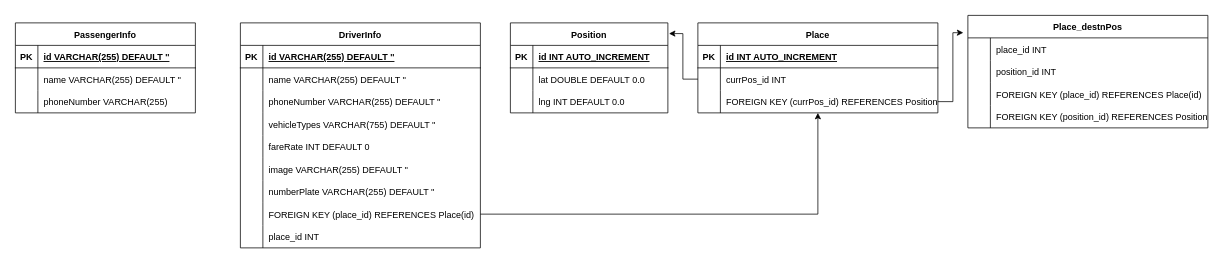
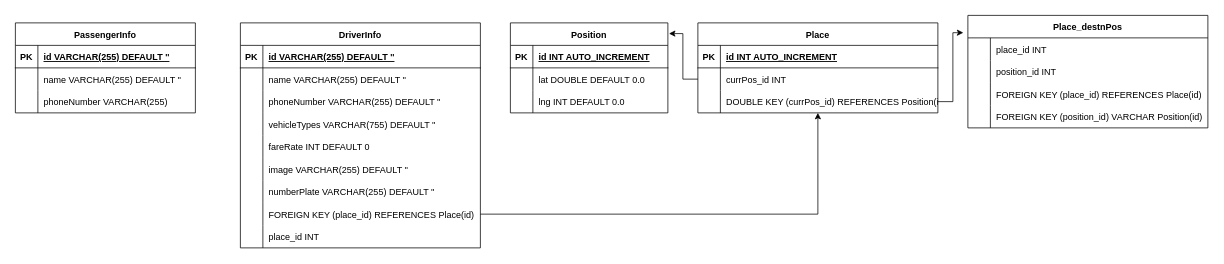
  <mxCell id="0" />
  <mxCell id="1" parent="0" />
  <mxCell id="2" value="PassengerInfo" style="shape=table;startSize=30;container=1;collapsible=1;childLayout=tableLayout;fixedRows=1;rowLines=0;fontStyle=1;align=center;resizeLast=1;" vertex="1" parent="1"><mxGeometry x="20" y="30" width="240" height="120" as="geometry" /></mxCell>
  <mxCell id="3" value="" style="shape=tableRow;horizontal=0;startSize=0;swimlaneHead=0;swimlaneBody=0;fillColor=none;collapsible=0;dropTarget=0;points=[[0,0.5],[1,0.5]];portConstraint=eastwest;strokeColor=inherit;top=0;left=0;right=0;bottom=1;" vertex="1" parent="2"><mxGeometry y="30" width="240" height="30" as="geometry" /></mxCell>
  <mxCell id="4" value="PK" style="shape=partialRectangle;overflow=hidden;connectable=0;fillColor=none;strokeColor=inherit;top=0;left=0;bottom=0;right=0;fontStyle=1;" vertex="1" parent="3"><mxGeometry width="30" height="30" as="geometry"><mxRectangle width="30" height="30" as="alternateBounds" /></mxGeometry></mxCell>
  <mxCell id="5" value="id VARCHAR(255) DEFAULT ''" style="shape=partialRectangle;overflow=hidden;connectable=0;fillColor=none;align=left;strokeColor=inherit;top=0;left=0;bottom=0;right=0;spacingLeft=6;fontStyle=5;" vertex="1" parent="3"><mxGeometry x="30" width="210" height="30" as="geometry"><mxRectangle width="210" height="30" as="alternateBounds" /></mxGeometry></mxCell>
  <mxCell id="6" value="" style="shape=tableRow;horizontal=0;startSize=0;swimlaneHead=0;swimlaneBody=0;fillColor=none;collapsible=0;dropTarget=0;points=[[0,0.5],[1,0.5]];portConstraint=eastwest;strokeColor=inherit;top=0;left=0;right=0;bottom=0;" vertex="1" parent="2"><mxGeometry y="60" width="240" height="30" as="geometry" /></mxCell>
  <mxCell id="7" value="" style="shape=partialRectangle;overflow=hidden;connectable=0;fillColor=none;strokeColor=inherit;top=0;left=0;bottom=0;right=0;" vertex="1" parent="6"><mxGeometry width="30" height="30" as="geometry"><mxRectangle width="30" height="30" as="alternateBounds" /></mxGeometry></mxCell>
  <mxCell id="8" value="name VARCHAR(255) DEFAULT ''" style="shape=partialRectangle;overflow=hidden;connectable=0;fillColor=none;align=left;strokeColor=inherit;top=0;left=0;bottom=0;right=0;spacingLeft=6;" vertex="1" parent="6"><mxGeometry x="30" width="210" height="30" as="geometry"><mxRectangle width="210" height="30" as="alternateBounds" /></mxGeometry></mxCell>
  <mxCell id="9" value="" style="shape=tableRow;horizontal=0;startSize=0;swimlaneHead=0;swimlaneBody=0;fillColor=none;collapsible=0;dropTarget=0;points=[[0,0.5],[1,0.5]];portConstraint=eastwest;strokeColor=inherit;top=0;left=0;right=0;bottom=0;" vertex="1" parent="2"><mxGeometry y="90" width="240" height="30" as="geometry" /></mxCell>
  <mxCell id="10" value="" style="shape=partialRectangle;overflow=hidden;connectable=0;fillColor=none;strokeColor=inherit;top=0;left=0;bottom=0;right=0;" vertex="1" parent="9"><mxGeometry width="30" height="30" as="geometry"><mxRectangle width="30" height="30" as="alternateBounds" /></mxGeometry></mxCell>
  <mxCell id="11" value="phoneNumber VARCHAR(255)" style="shape=partialRectangle;overflow=hidden;connectable=0;fillColor=none;align=left;strokeColor=inherit;top=0;left=0;bottom=0;right=0;spacingLeft=6;" vertex="1" parent="9"><mxGeometry x="30" width="210" height="30" as="geometry"><mxRectangle width="210" height="30" as="alternateBounds" /></mxGeometry></mxCell>
  <mxCell id="12" value="DriverInfo" style="shape=table;startSize=30;container=1;collapsible=1;childLayout=tableLayout;fixedRows=1;rowLines=0;fontStyle=1;align=center;resizeLast=1;" vertex="1" parent="1"><mxGeometry x="320" y="30" width="320" height="300" as="geometry" /></mxCell>
  <mxCell id="13" value="" style="shape=tableRow;horizontal=0;startSize=0;swimlaneHead=0;swimlaneBody=0;fillColor=none;collapsible=0;dropTarget=0;points=[[0,0.5],[1,0.5]];portConstraint=eastwest;strokeColor=inherit;top=0;left=0;right=0;bottom=1;" vertex="1" parent="12"><mxGeometry y="30" width="320" height="30" as="geometry" /></mxCell>
  <mxCell id="14" value="PK" style="shape=partialRectangle;overflow=hidden;connectable=0;fillColor=none;strokeColor=inherit;top=0;left=0;bottom=0;right=0;fontStyle=1;" vertex="1" parent="13"><mxGeometry width="30" height="30" as="geometry"><mxRectangle width="30" height="30" as="alternateBounds" /></mxGeometry></mxCell>
  <mxCell id="15" value="id VARCHAR(255) DEFAULT ''" style="shape=partialRectangle;overflow=hidden;connectable=0;fillColor=none;align=left;strokeColor=inherit;top=0;left=0;bottom=0;right=0;spacingLeft=6;fontStyle=5;" vertex="1" parent="13"><mxGeometry x="30" width="290" height="30" as="geometry"><mxRectangle width="290" height="30" as="alternateBounds" /></mxGeometry></mxCell>
  <mxCell id="16" value="" style="shape=tableRow;horizontal=0;startSize=0;swimlaneHead=0;swimlaneBody=0;fillColor=none;collapsible=0;dropTarget=0;points=[[0,0.5],[1,0.5]];portConstraint=eastwest;strokeColor=inherit;top=0;left=0;right=0;bottom=0;" vertex="1" parent="12"><mxGeometry y="60" width="320" height="30" as="geometry" /></mxCell>
  <mxCell id="17" value="" style="shape=partialRectangle;overflow=hidden;connectable=0;fillColor=none;strokeColor=inherit;top=0;left=0;bottom=0;right=0;" vertex="1" parent="16"><mxGeometry width="30" height="30" as="geometry"><mxRectangle width="30" height="30" as="alternateBounds" /></mxGeometry></mxCell>
  <mxCell id="18" value="name VARCHAR(255) DEFAULT ''" style="shape=partialRectangle;overflow=hidden;connectable=0;fillColor=none;align=left;strokeColor=inherit;top=0;left=0;bottom=0;right=0;spacingLeft=6;" vertex="1" parent="16"><mxGeometry x="30" width="290" height="30" as="geometry"><mxRectangle width="290" height="30" as="alternateBounds" /></mxGeometry></mxCell>
  <mxCell id="19" value="" style="shape=tableRow;horizontal=0;startSize=0;swimlaneHead=0;swimlaneBody=0;fillColor=none;collapsible=0;dropTarget=0;points=[[0,0.5],[1,0.5]];portConstraint=eastwest;strokeColor=inherit;top=0;left=0;right=0;bottom=0;" vertex="1" parent="12"><mxGeometry y="90" width="320" height="30" as="geometry" /></mxCell>
  <mxCell id="20" value="" style="shape=partialRectangle;overflow=hidden;connectable=0;fillColor=none;strokeColor=inherit;top=0;left=0;bottom=0;right=0;" vertex="1" parent="19"><mxGeometry width="30" height="30" as="geometry"><mxRectangle width="30" height="30" as="alternateBounds" /></mxGeometry></mxCell>
  <mxCell id="21" value="phoneNumber VARCHAR(255) DEFAULT ''" style="shape=partialRectangle;overflow=hidden;connectable=0;fillColor=none;align=left;strokeColor=inherit;top=0;left=0;bottom=0;right=0;spacingLeft=6;" vertex="1" parent="19"><mxGeometry x="30" width="290" height="30" as="geometry"><mxRectangle width="290" height="30" as="alternateBounds" /></mxGeometry></mxCell>
  <mxCell id="22" value="" style="shape=tableRow;horizontal=0;startSize=0;swimlaneHead=0;swimlaneBody=0;fillColor=none;collapsible=0;dropTarget=0;points=[[0,0.5],[1,0.5]];portConstraint=eastwest;strokeColor=inherit;top=0;left=0;right=0;bottom=0;" vertex="1" parent="12"><mxGeometry y="120" width="320" height="30" as="geometry" /></mxCell>
  <mxCell id="23" value="" style="shape=partialRectangle;overflow=hidden;connectable=0;fillColor=none;strokeColor=inherit;top=0;left=0;bottom=0;right=0;" vertex="1" parent="22"><mxGeometry width="30" height="30" as="geometry"><mxRectangle width="30" height="30" as="alternateBounds" /></mxGeometry></mxCell>
  <mxCell id="24" value="vehicleTypes VARCHAR(755) DEFAULT ''" style="shape=partialRectangle;overflow=hidden;connectable=0;fillColor=none;align=left;strokeColor=inherit;top=0;left=0;bottom=0;right=0;spacingLeft=6;" vertex="1" parent="22"><mxGeometry x="30" width="290" height="30" as="geometry"><mxRectangle width="290" height="30" as="alternateBounds" /></mxGeometry></mxCell>
  <mxCell id="25" value="" style="shape=tableRow;horizontal=0;startSize=0;swimlaneHead=0;swimlaneBody=0;fillColor=none;collapsible=0;dropTarget=0;points=[[0,0.5],[1,0.5]];portConstraint=eastwest;strokeColor=inherit;top=0;left=0;right=0;bottom=0;" vertex="1" parent="12"><mxGeometry y="150" width="320" height="30" as="geometry" /></mxCell>
  <mxCell id="26" value="" style="shape=partialRectangle;overflow=hidden;connectable=0;fillColor=none;strokeColor=inherit;top=0;left=0;bottom=0;right=0;" vertex="1" parent="25"><mxGeometry width="30" height="30" as="geometry"><mxRectangle width="30" height="30" as="alternateBounds" /></mxGeometry></mxCell>
  <mxCell id="27" value="fareRate INT DEFAULT 0" style="shape=partialRectangle;overflow=hidden;connectable=0;fillColor=none;align=left;strokeColor=inherit;top=0;left=0;bottom=0;right=0;spacingLeft=6;" vertex="1" parent="25"><mxGeometry x="30" width="290" height="30" as="geometry"><mxRectangle width="290" height="30" as="alternateBounds" /></mxGeometry></mxCell>
  <mxCell id="28" value="" style="shape=tableRow;horizontal=0;startSize=0;swimlaneHead=0;swimlaneBody=0;fillColor=none;collapsible=0;dropTarget=0;points=[[0,0.5],[1,0.5]];portConstraint=eastwest;strokeColor=inherit;top=0;left=0;right=0;bottom=0;" vertex="1" parent="12"><mxGeometry y="180" width="320" height="30" as="geometry" /></mxCell>
  <mxCell id="29" value="" style="shape=partialRectangle;overflow=hidden;connectable=0;fillColor=none;strokeColor=inherit;top=0;left=0;bottom=0;right=0;" vertex="1" parent="28"><mxGeometry width="30" height="30" as="geometry"><mxRectangle width="30" height="30" as="alternateBounds" /></mxGeometry></mxCell>
  <mxCell id="30" value="image VARCHAR(255) DEFAULT ''" style="shape=partialRectangle;overflow=hidden;connectable=0;fillColor=none;align=left;strokeColor=inherit;top=0;left=0;bottom=0;right=0;spacingLeft=6;" vertex="1" parent="28"><mxGeometry x="30" width="290" height="30" as="geometry"><mxRectangle width="290" height="30" as="alternateBounds" /></mxGeometry></mxCell>
  <mxCell id="31" value="" style="shape=tableRow;horizontal=0;startSize=0;swimlaneHead=0;swimlaneBody=0;fillColor=none;collapsible=0;dropTarget=0;points=[[0,0.5],[1,0.5]];portConstraint=eastwest;strokeColor=inherit;top=0;left=0;right=0;bottom=0;" vertex="1" parent="12"><mxGeometry y="210" width="320" height="30" as="geometry" /></mxCell>
  <mxCell id="32" value="" style="shape=partialRectangle;overflow=hidden;connectable=0;fillColor=none;strokeColor=inherit;top=0;left=0;bottom=0;right=0;" vertex="1" parent="31"><mxGeometry width="30" height="30" as="geometry"><mxRectangle width="30" height="30" as="alternateBounds" /></mxGeometry></mxCell>
  <mxCell id="33" value="numberPlate VARCHAR(255) DEFAULT ''" style="shape=partialRectangle;overflow=hidden;connectable=0;fillColor=none;align=left;strokeColor=inherit;top=0;left=0;bottom=0;right=0;spacingLeft=6;" vertex="1" parent="31"><mxGeometry x="30" width="290" height="30" as="geometry"><mxRectangle width="290" height="30" as="alternateBounds" /></mxGeometry></mxCell>
  <mxCell id="34" value="" style="shape=tableRow;horizontal=0;startSize=0;swimlaneHead=0;swimlaneBody=0;fillColor=none;collapsible=0;dropTarget=0;points=[[0,0.5],[1,0.5]];portConstraint=eastwest;strokeColor=inherit;top=0;left=0;right=0;bottom=0;" vertex="1" parent="12"><mxGeometry y="240" width="320" height="30" as="geometry" /></mxCell>
  <mxCell id="35" value="" style="shape=partialRectangle;overflow=hidden;connectable=0;fillColor=none;strokeColor=inherit;top=0;left=0;bottom=0;right=0;" vertex="1" parent="34"><mxGeometry width="30" height="30" as="geometry"><mxRectangle width="30" height="30" as="alternateBounds" /></mxGeometry></mxCell>
  <mxCell id="36" value="FOREIGN KEY (place_id) REFERENCES Place(id)" style="shape=partialRectangle;overflow=hidden;connectable=0;fillColor=none;align=left;strokeColor=inherit;top=0;left=0;bottom=0;right=0;spacingLeft=6;" vertex="1" parent="34"><mxGeometry x="30" width="290" height="30" as="geometry"><mxRectangle width="290" height="30" as="alternateBounds" /></mxGeometry></mxCell>
  <mxCell id="37" value="" style="shape=tableRow;horizontal=0;startSize=0;swimlaneHead=0;swimlaneBody=0;fillColor=none;collapsible=0;dropTarget=0;points=[[0,0.5],[1,0.5]];portConstraint=eastwest;strokeColor=inherit;top=0;left=0;right=0;bottom=0;" vertex="1" parent="12"><mxGeometry y="270" width="320" height="30" as="geometry" /></mxCell>
  <mxCell id="38" value="" style="shape=partialRectangle;overflow=hidden;connectable=0;fillColor=none;strokeColor=inherit;top=0;left=0;bottom=0;right=0;" vertex="1" parent="37"><mxGeometry width="30" height="30" as="geometry"><mxRectangle width="30" height="30" as="alternateBounds" /></mxGeometry></mxCell>
  <mxCell id="39" value="place_id INT" style="shape=partialRectangle;overflow=hidden;connectable=0;fillColor=none;align=left;strokeColor=inherit;top=0;left=0;bottom=0;right=0;spacingLeft=6;" vertex="1" parent="37"><mxGeometry x="30" width="290" height="30" as="geometry"><mxRectangle width="290" height="30" as="alternateBounds" /></mxGeometry></mxCell>
  <mxCell id="40" value="Position" style="shape=table;startSize=30;container=1;collapsible=1;childLayout=tableLayout;fixedRows=1;rowLines=0;fontStyle=1;align=center;resizeLast=1;" vertex="1" parent="1"><mxGeometry x="680" y="30" width="210" height="120" as="geometry" /></mxCell>
  <mxCell id="41" value="" style="shape=tableRow;horizontal=0;startSize=0;swimlaneHead=0;swimlaneBody=0;fillColor=none;collapsible=0;dropTarget=0;points=[[0,0.5],[1,0.5]];portConstraint=eastwest;strokeColor=inherit;top=0;left=0;right=0;bottom=1;" vertex="1" parent="40"><mxGeometry y="30" width="210" height="30" as="geometry" /></mxCell>
  <mxCell id="42" value="PK" style="shape=partialRectangle;overflow=hidden;connectable=0;fillColor=none;strokeColor=inherit;top=0;left=0;bottom=0;right=0;fontStyle=1;" vertex="1" parent="41"><mxGeometry width="30" height="30" as="geometry"><mxRectangle width="30" height="30" as="alternateBounds" /></mxGeometry></mxCell>
  <mxCell id="43" value="id INT AUTO_INCREMENT" style="shape=partialRectangle;overflow=hidden;connectable=0;fillColor=none;align=left;strokeColor=inherit;top=0;left=0;bottom=0;right=0;spacingLeft=6;fontStyle=5;" vertex="1" parent="41"><mxGeometry x="30" width="180" height="30" as="geometry"><mxRectangle width="180" height="30" as="alternateBounds" /></mxGeometry></mxCell>
  <mxCell id="44" value="" style="shape=tableRow;horizontal=0;startSize=0;swimlaneHead=0;swimlaneBody=0;fillColor=none;collapsible=0;dropTarget=0;points=[[0,0.5],[1,0.5]];portConstraint=eastwest;strokeColor=inherit;top=0;left=0;right=0;bottom=0;" vertex="1" parent="40"><mxGeometry y="60" width="210" height="30" as="geometry" /></mxCell>
  <mxCell id="45" value="" style="shape=partialRectangle;overflow=hidden;connectable=0;fillColor=none;strokeColor=inherit;top=0;left=0;bottom=0;right=0;" vertex="1" parent="44"><mxGeometry width="30" height="30" as="geometry"><mxRectangle width="30" height="30" as="alternateBounds" /></mxGeometry></mxCell>
  <mxCell id="46" value="lat DOUBLE DEFAULT 0.0" style="shape=partialRectangle;overflow=hidden;connectable=0;fillColor=none;align=left;strokeColor=inherit;top=0;left=0;bottom=0;right=0;spacingLeft=6;" vertex="1" parent="44"><mxGeometry x="30" width="180" height="30" as="geometry"><mxRectangle width="180" height="30" as="alternateBounds" /></mxGeometry></mxCell>
  <mxCell id="47" value="" style="shape=tableRow;horizontal=0;startSize=0;swimlaneHead=0;swimlaneBody=0;fillColor=none;collapsible=0;dropTarget=0;points=[[0,0.5],[1,0.5]];portConstraint=eastwest;strokeColor=inherit;top=0;left=0;right=0;bottom=0;" vertex="1" parent="40"><mxGeometry y="90" width="210" height="30" as="geometry" /></mxCell>
  <mxCell id="48" value="" style="shape=partialRectangle;overflow=hidden;connectable=0;fillColor=none;strokeColor=inherit;top=0;left=0;bottom=0;right=0;" vertex="1" parent="47"><mxGeometry width="30" height="30" as="geometry"><mxRectangle width="30" height="30" as="alternateBounds" /></mxGeometry></mxCell>
  <mxCell id="49" value="lng INT DEFAULT 0.0" style="shape=partialRectangle;overflow=hidden;connectable=0;fillColor=none;align=left;strokeColor=inherit;top=0;left=0;bottom=0;right=0;spacingLeft=6;" vertex="1" parent="47"><mxGeometry x="30" width="180" height="30" as="geometry"><mxRectangle width="180" height="30" as="alternateBounds" /></mxGeometry></mxCell>
  <mxCell id="50" value="Place" style="shape=table;startSize=30;container=1;collapsible=1;childLayout=tableLayout;fixedRows=1;rowLines=0;fontStyle=1;align=center;resizeLast=1;" vertex="1" parent="1"><mxGeometry x="930" y="30" width="320" height="120" as="geometry" /></mxCell>
  <mxCell id="51" value="" style="shape=tableRow;horizontal=0;startSize=0;swimlaneHead=0;swimlaneBody=0;fillColor=none;collapsible=0;dropTarget=0;points=[[0,0.5],[1,0.5]];portConstraint=eastwest;strokeColor=inherit;top=0;left=0;right=0;bottom=1;" vertex="1" parent="50"><mxGeometry y="30" width="320" height="30" as="geometry" /></mxCell>
  <mxCell id="52" value="PK" style="shape=partialRectangle;overflow=hidden;connectable=0;fillColor=none;strokeColor=inherit;top=0;left=0;bottom=0;right=0;fontStyle=1;" vertex="1" parent="51"><mxGeometry width="30" height="30" as="geometry"><mxRectangle width="30" height="30" as="alternateBounds" /></mxGeometry></mxCell>
  <mxCell id="53" value="id INT AUTO_INCREMENT" style="shape=partialRectangle;overflow=hidden;connectable=0;fillColor=none;align=left;strokeColor=inherit;top=0;left=0;bottom=0;right=0;spacingLeft=6;fontStyle=5;" vertex="1" parent="51"><mxGeometry x="30" width="290" height="30" as="geometry"><mxRectangle width="290" height="30" as="alternateBounds" /></mxGeometry></mxCell>
  <mxCell id="54" value="" style="shape=tableRow;horizontal=0;startSize=0;swimlaneHead=0;swimlaneBody=0;fillColor=none;collapsible=0;dropTarget=0;points=[[0,0.5],[1,0.5]];portConstraint=eastwest;strokeColor=inherit;top=0;left=0;right=0;bottom=0;" vertex="1" parent="50"><mxGeometry y="60" width="320" height="30" as="geometry" /></mxCell>
  <mxCell id="55" value="" style="shape=partialRectangle;overflow=hidden;connectable=0;fillColor=none;strokeColor=inherit;top=0;left=0;bottom=0;right=0;" vertex="1" parent="54"><mxGeometry width="30" height="30" as="geometry"><mxRectangle width="30" height="30" as="alternateBounds" /></mxGeometry></mxCell>
  <mxCell id="56" value="currPos_id INT" style="shape=partialRectangle;overflow=hidden;connectable=0;fillColor=none;align=left;strokeColor=inherit;top=0;left=0;bottom=0;right=0;spacingLeft=6;" vertex="1" parent="54"><mxGeometry x="30" width="290" height="30" as="geometry"><mxRectangle width="290" height="30" as="alternateBounds" /></mxGeometry></mxCell>
  <mxCell id="57" value="" style="shape=tableRow;horizontal=0;startSize=0;swimlaneHead=0;swimlaneBody=0;fillColor=none;collapsible=0;dropTarget=0;points=[[0,0.5],[1,0.5]];portConstraint=eastwest;strokeColor=inherit;top=0;left=0;right=0;bottom=0;" vertex="1" parent="50"><mxGeometry y="90" width="320" height="30" as="geometry" /></mxCell>
  <mxCell id="58" value="" style="shape=partialRectangle;overflow=hidden;connectable=0;fillColor=none;strokeColor=inherit;top=0;left=0;bottom=0;right=0;" vertex="1" parent="57"><mxGeometry width="30" height="30" as="geometry"><mxRectangle width="30" height="30" as="alternateBounds" /></mxGeometry></mxCell>
- <mxCell id="59" value="FOREIGN KEY (currPos_id) REFERENCES Position(id)" style="shape=partialRectangle;overflow=hidden;connectable=0;fillColor=none;align=left;strokeColor=inherit;top=0;left=0;bottom=0;right=0;spacingLeft=6;" vertex="1" parent="57"><mxGeometry x="30" width="290" height="30" as="geometry"><mxRectangle width="290" height="30" as="alternateBounds" /></mxGeometry></mxCell>
+ <mxCell id="59" value="DOUBLE KEY (currPos_id) REFERENCES Position(id)" style="shape=partialRectangle;overflow=hidden;connectable=0;fillColor=none;align=left;strokeColor=inherit;top=0;left=0;bottom=0;right=0;spacingLeft=6;" vertex="1" parent="57"><mxGeometry x="30" width="290" height="30" as="geometry"><mxRectangle width="290" height="30" as="alternateBounds" /></mxGeometry></mxCell>
  <mxCell id="60" value="Place_destnPos" style="shape=table;startSize=30;container=1;collapsible=1;childLayout=tableLayout;fixedRows=1;rowLines=0;fontStyle=1;align=center;resizeLast=1;" vertex="1" parent="1"><mxGeometry x="1290" y="20" width="320" height="150" as="geometry" /></mxCell>
  <mxCell id="61" value="" style="shape=tableRow;horizontal=0;startSize=0;swimlaneHead=0;swimlaneBody=0;fillColor=none;collapsible=0;dropTarget=0;points=[[0,0.5],[1,0.5]];portConstraint=eastwest;strokeColor=inherit;top=0;left=0;right=0;bottom=0;" vertex="1" parent="60"><mxGeometry y="30" width="320" height="30" as="geometry" /></mxCell>
  <mxCell id="62" value="" style="shape=partialRectangle;overflow=hidden;connectable=0;fillColor=none;strokeColor=inherit;top=0;left=0;bottom=0;right=0;" vertex="1" parent="61"><mxGeometry width="30" height="30" as="geometry"><mxRectangle width="30" height="30" as="alternateBounds" /></mxGeometry></mxCell>
  <mxCell id="63" value="place_id INT" style="shape=partialRectangle;overflow=hidden;connectable=0;fillColor=none;align=left;strokeColor=inherit;top=0;left=0;bottom=0;right=0;spacingLeft=6;" vertex="1" parent="61"><mxGeometry x="30" width="290" height="30" as="geometry"><mxRectangle width="290" height="30" as="alternateBounds" /></mxGeometry></mxCell>
  <mxCell id="64" value="" style="shape=tableRow;horizontal=0;startSize=0;swimlaneHead=0;swimlaneBody=0;fillColor=none;collapsible=0;dropTarget=0;points=[[0,0.5],[1,0.5]];portConstraint=eastwest;strokeColor=inherit;top=0;left=0;right=0;bottom=0;" vertex="1" parent="60"><mxGeometry y="60" width="320" height="30" as="geometry" /></mxCell>
  <mxCell id="65" value="" style="shape=partialRectangle;overflow=hidden;connectable=0;fillColor=none;strokeColor=inherit;top=0;left=0;bottom=0;right=0;" vertex="1" parent="64"><mxGeometry width="30" height="30" as="geometry"><mxRectangle width="30" height="30" as="alternateBounds" /></mxGeometry></mxCell>
  <mxCell id="66" value="position_id INT" style="shape=partialRectangle;overflow=hidden;connectable=0;fillColor=none;align=left;strokeColor=inherit;top=0;left=0;bottom=0;right=0;spacingLeft=6;" vertex="1" parent="64"><mxGeometry x="30" width="290" height="30" as="geometry"><mxRectangle width="290" height="30" as="alternateBounds" /></mxGeometry></mxCell>
  <mxCell id="67" value="" style="shape=tableRow;horizontal=0;startSize=0;swimlaneHead=0;swimlaneBody=0;fillColor=none;collapsible=0;dropTarget=0;points=[[0,0.5],[1,0.5]];portConstraint=eastwest;strokeColor=inherit;top=0;left=0;right=0;bottom=0;" vertex="1" parent="60"><mxGeometry y="90" width="320" height="30" as="geometry" /></mxCell>
  <mxCell id="68" value="" style="shape=partialRectangle;overflow=hidden;connectable=0;fillColor=none;strokeColor=inherit;top=0;left=0;bottom=0;right=0;" vertex="1" parent="67"><mxGeometry width="30" height="30" as="geometry"><mxRectangle width="30" height="30" as="alternateBounds" /></mxGeometry></mxCell>
  <mxCell id="69" value="FOREIGN KEY (place_id) REFERENCES Place(id)" style="shape=partialRectangle;overflow=hidden;connectable=0;fillColor=none;align=left;strokeColor=inherit;top=0;left=0;bottom=0;right=0;spacingLeft=6;" vertex="1" parent="67"><mxGeometry x="30" width="290" height="30" as="geometry"><mxRectangle width="290" height="30" as="alternateBounds" /></mxGeometry></mxCell>
  <mxCell id="70" value="" style="shape=tableRow;horizontal=0;startSize=0;swimlaneHead=0;swimlaneBody=0;fillColor=none;collapsible=0;dropTarget=0;points=[[0,0.5],[1,0.5]];portConstraint=eastwest;strokeColor=inherit;top=0;left=0;right=0;bottom=0;" vertex="1" parent="60"><mxGeometry y="120" width="320" height="30" as="geometry" /></mxCell>
  <mxCell id="71" value="" style="shape=partialRectangle;overflow=hidden;connectable=0;fillColor=none;strokeColor=inherit;top=0;left=0;bottom=0;right=0;" vertex="1" parent="70"><mxGeometry width="30" height="30" as="geometry"><mxRectangle width="30" height="30" as="alternateBounds" /></mxGeometry></mxCell>
- <mxCell id="72" value="FOREIGN KEY (position_id) REFERENCES Position(id)" style="shape=partialRectangle;overflow=hidden;connectable=0;fillColor=none;align=left;strokeColor=inherit;top=0;left=0;bottom=0;right=0;spacingLeft=6;" vertex="1" parent="70"><mxGeometry x="30" width="290" height="30" as="geometry"><mxRectangle width="290" height="30" as="alternateBounds" /></mxGeometry></mxCell>
+ <mxCell id="72" value="FOREIGN KEY (position_id) VARCHAR Position(id)" style="shape=partialRectangle;overflow=hidden;connectable=0;fillColor=none;align=left;strokeColor=inherit;top=0;left=0;bottom=0;right=0;spacingLeft=6;" vertex="1" parent="70"><mxGeometry x="30" width="290" height="30" as="geometry"><mxRectangle width="290" height="30" as="alternateBounds" /></mxGeometry></mxCell>
  <mxCell id="73" style="edgeStyle=orthogonalEdgeStyle;rounded=0;orthogonalLoop=1;jettySize=auto;html=1;exitX=1;exitY=0.5;exitDx=0;exitDy=0;entryX=-0.019;entryY=0.154;entryDx=0;entryDy=0;entryPerimeter=0;" edge="1" parent="1" source="57" target="60"><mxGeometry relative="1" as="geometry"><mxPoint x="1280" y="70" as="targetPoint" /></mxGeometry></mxCell>
  <mxCell id="74" style="edgeStyle=orthogonalEdgeStyle;rounded=0;orthogonalLoop=1;jettySize=auto;html=1;exitX=0;exitY=0.5;exitDx=0;exitDy=0;entryX=1.007;entryY=0.119;entryDx=0;entryDy=0;entryPerimeter=0;" edge="1" parent="1" source="54" target="40"><mxGeometry relative="1" as="geometry" /></mxCell>
  <mxCell id="75" style="edgeStyle=orthogonalEdgeStyle;rounded=0;orthogonalLoop=1;jettySize=auto;html=1;" edge="1" parent="1" source="34" target="50"><mxGeometry relative="1" as="geometry" /></mxCell>
